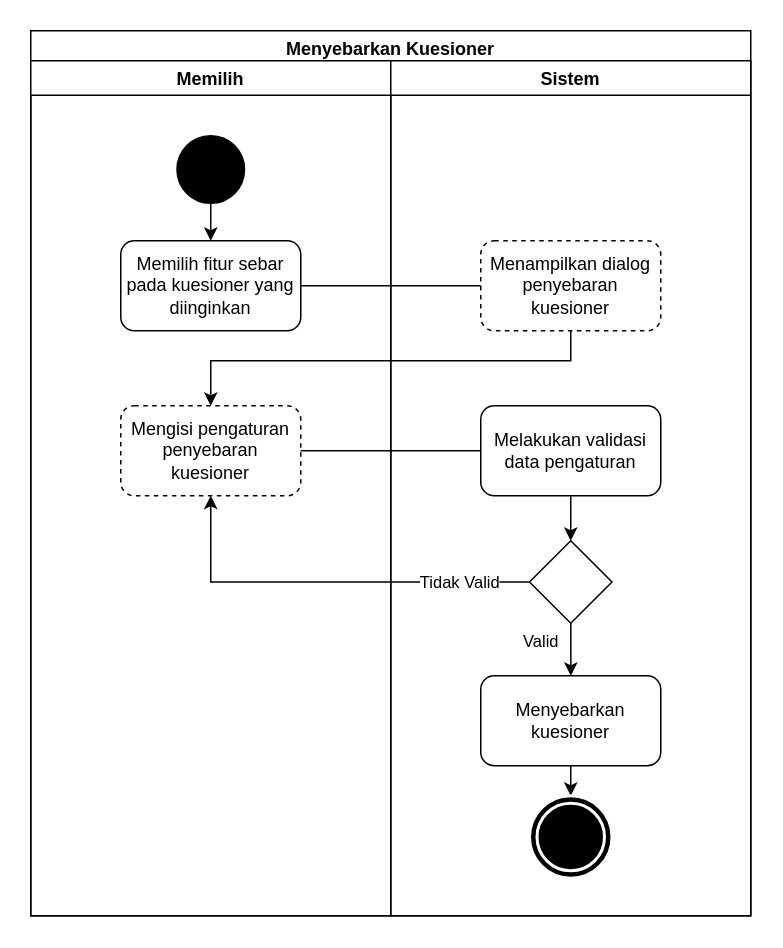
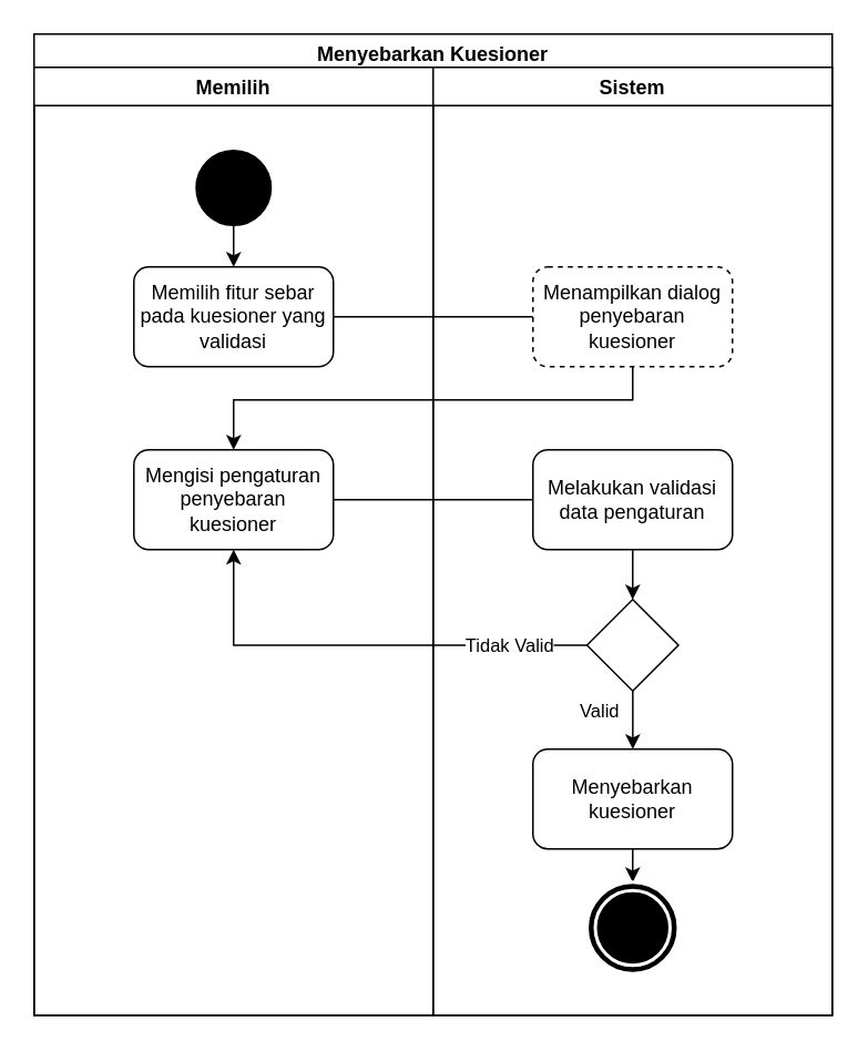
  <mxCell id="0" />
  <mxCell id="1" parent="0" />
  <mxCell id="2" value="Menyebarkan Kuesioner" style="swimlane;fillColor=none;" parent="1" vertex="1"><mxGeometry x="20" y="20" width="480" height="590" as="geometry" /></mxCell>
  <mxCell id="3" value="Memilih" style="swimlane;" parent="2" vertex="1"><mxGeometry y="20" width="240" height="570" as="geometry" /></mxCell>
  <mxCell id="4" style="edgeStyle=orthogonalEdgeStyle;rounded=0;orthogonalLoop=1;jettySize=auto;html=1;" edge="1" parent="3" source="5" target="6"><mxGeometry relative="1" as="geometry" /></mxCell>
  <mxCell id="5" value="" style="ellipse;whiteSpace=wrap;html=1;aspect=fixed;fillColor=#000000;" parent="3" vertex="1"><mxGeometry x="97.5" y="50" width="45" height="45" as="geometry" /></mxCell>
- <mxCell id="6" value="Memilih fitur sebar pada kuesioner yang diinginkan" style="rounded=1;whiteSpace=wrap;html=1;fillColor=none;" parent="3" vertex="1"><mxGeometry x="60" y="120" width="120" height="60" as="geometry" /></mxCell>
- <mxCell id="7" value="&lt;span&gt;Mengisi pengaturan penyebaran kuesioner&lt;/span&gt;" style="rounded=1;whiteSpace=wrap;html=1;fillColor=none;dashed=1;" parent="3" vertex="1"><mxGeometry x="60" y="230" width="120" height="60" as="geometry" /></mxCell>
+ <mxCell id="6" value="Memilih fitur sebar pada kuesioner yang validasi" style="rounded=1;whiteSpace=wrap;html=1;fillColor=none;" parent="3" vertex="1"><mxGeometry x="60" y="120" width="120" height="60" as="geometry" /></mxCell>
+ <mxCell id="7" value="&lt;span&gt;Mengisi pengaturan penyebaran kuesioner&lt;/span&gt;" style="rounded=1;whiteSpace=wrap;html=1;fillColor=none;" parent="3" vertex="1"><mxGeometry x="60" y="230" width="120" height="60" as="geometry" /></mxCell>
  <mxCell id="8" value="Sistem" style="swimlane;" parent="2" vertex="1"><mxGeometry x="240" y="20" width="240" height="570" as="geometry" /></mxCell>
  <mxCell id="9" value="Menampilkan dialog penyebaran kuesioner" style="rounded=1;whiteSpace=wrap;html=1;fillColor=none;dashed=1;" parent="8" vertex="1"><mxGeometry x="60" y="120" width="120" height="60" as="geometry" /></mxCell>
  <mxCell id="10" value="Melakukan validasi data pengaturan" style="rounded=1;whiteSpace=wrap;html=1;fillColor=none;" parent="8" vertex="1"><mxGeometry x="60" y="230" width="120" height="60" as="geometry" /></mxCell>
  <mxCell id="11" value="Valid" style="edgeStyle=orthogonalEdgeStyle;rounded=0;orthogonalLoop=1;jettySize=auto;html=1;" parent="8" edge="1"><mxGeometry x="-0.333" y="-20" relative="1" as="geometry"><mxPoint as="offset" /><mxPoint x="120.059" y="374.941" as="sourcePoint" /><mxPoint x="120.059" y="410" as="targetPoint" /></mxGeometry></mxCell>
  <mxCell id="12" value="" style="rhombus;whiteSpace=wrap;html=1;fillColor=none;" parent="8" vertex="1"><mxGeometry x="92.5" y="320" width="55" height="55" as="geometry" /></mxCell>
  <mxCell id="13" style="edgeStyle=orthogonalEdgeStyle;rounded=0;orthogonalLoop=1;jettySize=auto;html=1;" parent="8" source="14" target="16" edge="1"><mxGeometry relative="1" as="geometry" /></mxCell>
  <mxCell id="14" value="Menyebarkan kuesioner" style="rounded=1;whiteSpace=wrap;html=1;fillColor=none;" parent="8" vertex="1"><mxGeometry x="60" y="410" width="120" height="60" as="geometry" /></mxCell>
  <mxCell id="15" style="edgeStyle=orthogonalEdgeStyle;rounded=0;orthogonalLoop=1;jettySize=auto;html=1;" parent="8" source="10" target="12" edge="1"><mxGeometry relative="1" as="geometry" /></mxCell>
  <mxCell id="16" value="" style="ellipse;shape=doubleEllipse;whiteSpace=wrap;html=1;aspect=fixed;fillColor=#000000;strokeColor=#FFFFFF;strokeWidth=2;" parent="8" vertex="1"><mxGeometry x="92.5" y="490" width="55" height="55" as="geometry" /></mxCell>
  <mxCell id="17" style="edgeStyle=orthogonalEdgeStyle;rounded=0;orthogonalLoop=1;jettySize=auto;html=1;endArrow=none;" parent="2" source="6" target="9" edge="1"><mxGeometry relative="1" as="geometry" /></mxCell>
  <mxCell id="18" style="edgeStyle=orthogonalEdgeStyle;rounded=0;orthogonalLoop=1;jettySize=auto;html=1;exitX=0;exitY=0.5;exitDx=0;exitDy=0;entryX=0.5;entryY=1;entryDx=0;entryDy=0;" parent="2" source="12" target="7" edge="1"><mxGeometry relative="1" as="geometry" /></mxCell>
  <mxCell id="19" value="Tidak Valid" style="edgeLabel;html=1;align=center;verticalAlign=middle;resizable=0;points=[];" parent="18" vertex="1" connectable="0"><mxGeometry x="-0.51" relative="1" as="geometry"><mxPoint x="19" as="offset" /></mxGeometry></mxCell>
  <mxCell id="20" style="edgeStyle=orthogonalEdgeStyle;rounded=0;orthogonalLoop=1;jettySize=auto;html=1;entryX=0;entryY=0.5;entryDx=0;entryDy=0;endArrow=none;" parent="2" source="7" target="10" edge="1"><mxGeometry relative="1" as="geometry" /></mxCell>
  <mxCell id="21" style="edgeStyle=orthogonalEdgeStyle;rounded=0;orthogonalLoop=1;jettySize=auto;html=1;" parent="2" source="9" target="7" edge="1"><mxGeometry relative="1" as="geometry"><Array as="points"><mxPoint x="360" y="220" /><mxPoint x="120" y="220" /></Array></mxGeometry></mxCell>
